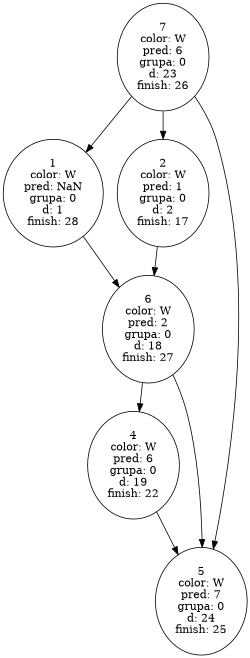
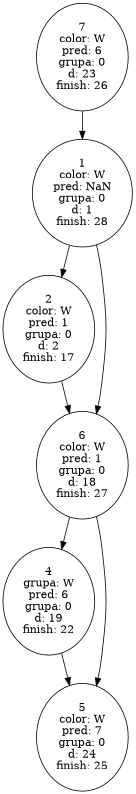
  digraph {
    node [fillcolor="#FFFFFF" style=filled]
    n1 [label="1\ncolor: W\npred: NaN\ngrupa: 0\nd: 1\nfinish: 28\n"]
    n2 [label="2\ncolor: W\npred: 1\ngrupa: 0\nd: 2\nfinish: 17\n"]
-   n3 [label="6\ncolor: W\npred: 2\ngrupa: 0\nd: 18\nfinish: 27\n"]
-   n4 [label="4\ncolor: W\npred: 6\ngrupa: 0\nd: 19\nfinish: 22\n"]
+   n3 [label="6\ncolor: W\npred: 1\ngrupa: 0\nd: 18\nfinish: 27\n"]
+   n4 [label="4\ngrupa: W\npred: 6\ngrupa: 0\nd: 19\nfinish: 22\n"]
    n5 [label="5\ncolor: W\npred: 7\ngrupa: 0\nd: 24\nfinish: 25\n"]
    n6 [label="7\ncolor: W\npred: 6\ngrupa: 0\nd: 23\nfinish: 26\n"]
-   n6 -> n2
+   n1 -> n2
    n1 -> n3
    n2 -> n3
    n3 -> n4
    n3 -> n5
    n4 -> n5
    n6 -> n1
-   n6 -> n5
  }
